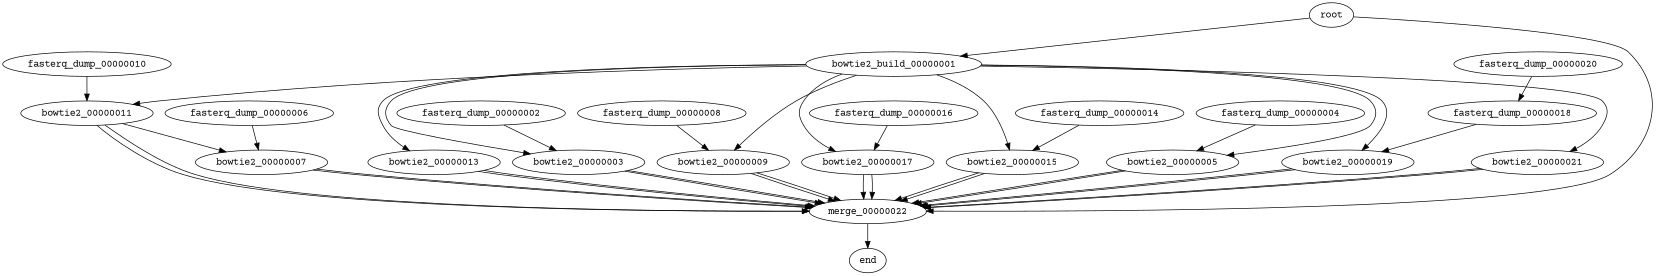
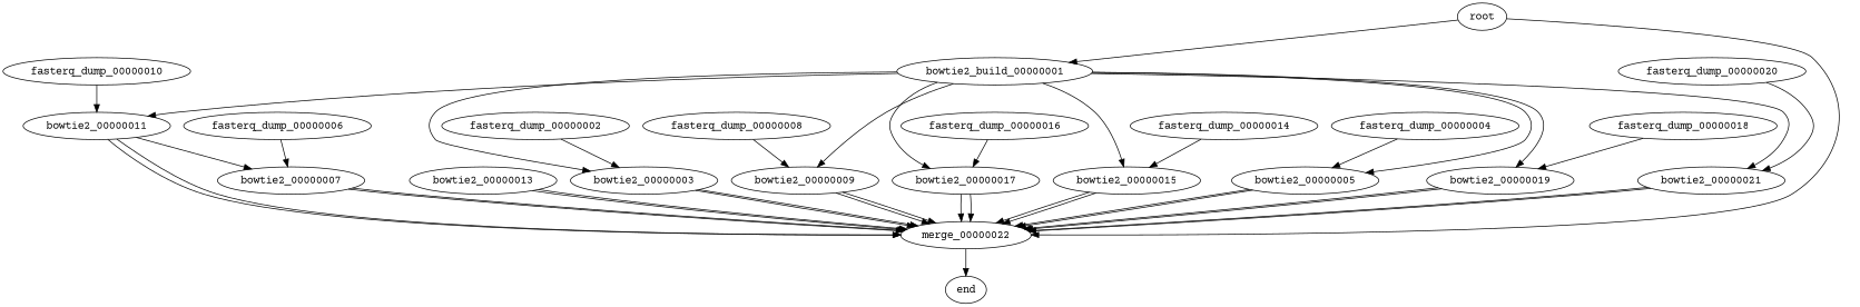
  digraph {
    fontname="Courier Prime"
    node [fontname="Courier Prime"]
    edge [fontname="Courier Prime"]
    bowtie2_build_00000001
    bowtie2_00000003
    bowtie2_00000005
    bowtie2_00000009
    bowtie2_00000011
    bowtie2_00000013
    bowtie2_00000015
    bowtie2_00000017
    bowtie2_00000019
    bowtie2_00000021
    merge_00000022
    bowtie2_00000007
    fasterq_dump_00000002
    n14 [label=end]
    fasterq_dump_00000004
    fasterq_dump_00000006
    fasterq_dump_00000008
    fasterq_dump_00000010
    fasterq_dump_00000014
    fasterq_dump_00000016
    fasterq_dump_00000018
    fasterq_dump_00000020
    n23 [label=root]
    bowtie2_build_00000001 -> bowtie2_00000003
    bowtie2_build_00000001 -> bowtie2_00000005
    bowtie2_build_00000001 -> bowtie2_00000009
    bowtie2_build_00000001 -> bowtie2_00000011
-   bowtie2_build_00000001 -> bowtie2_00000013
    bowtie2_build_00000001 -> bowtie2_00000015
    bowtie2_build_00000001 -> bowtie2_00000017
    bowtie2_build_00000001 -> bowtie2_00000019
    bowtie2_build_00000001 -> bowtie2_00000021
    bowtie2_00000003 -> merge_00000022
    bowtie2_00000003 -> merge_00000022
    bowtie2_00000005 -> merge_00000022
    bowtie2_00000005 -> merge_00000022
    bowtie2_00000009 -> merge_00000022
    bowtie2_00000009 -> merge_00000022
    bowtie2_00000011 -> merge_00000022
    bowtie2_00000011 -> merge_00000022
    bowtie2_00000011 -> bowtie2_00000007
    bowtie2_00000013 -> merge_00000022
    bowtie2_00000013 -> merge_00000022
    bowtie2_00000015 -> merge_00000022
    bowtie2_00000015 -> merge_00000022
    bowtie2_00000017 -> merge_00000022
    bowtie2_00000017 -> merge_00000022
    bowtie2_00000019 -> merge_00000022
    bowtie2_00000019 -> merge_00000022
    bowtie2_00000021 -> merge_00000022
    bowtie2_00000021 -> merge_00000022
    merge_00000022 -> n14
    bowtie2_00000007 -> merge_00000022
    bowtie2_00000007 -> merge_00000022
    fasterq_dump_00000002 -> bowtie2_00000003
    fasterq_dump_00000004 -> bowtie2_00000005
    fasterq_dump_00000006 -> bowtie2_00000007
    fasterq_dump_00000008 -> bowtie2_00000009
    fasterq_dump_00000010 -> bowtie2_00000011
    fasterq_dump_00000014 -> bowtie2_00000015
    fasterq_dump_00000016 -> bowtie2_00000017
    fasterq_dump_00000018 -> bowtie2_00000019
-   fasterq_dump_00000020 -> fasterq_dump_00000018
+   fasterq_dump_00000020 -> bowtie2_00000021
    n23 -> bowtie2_build_00000001
    n23 -> merge_00000022
  }
